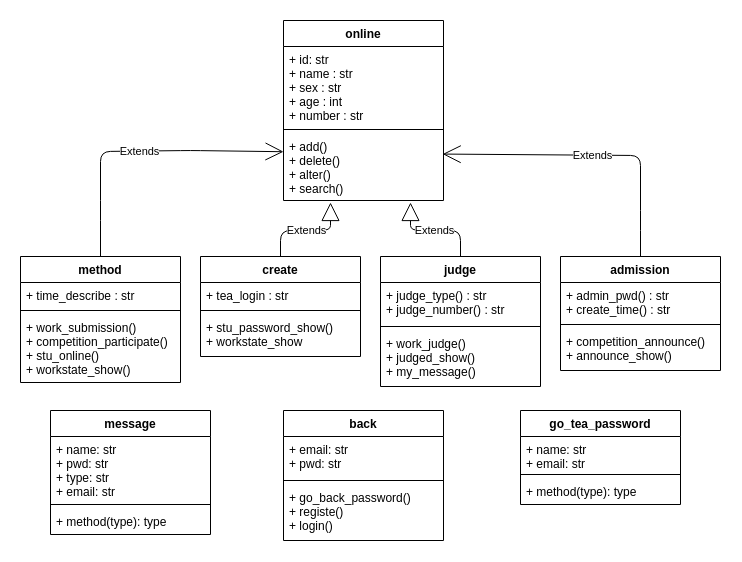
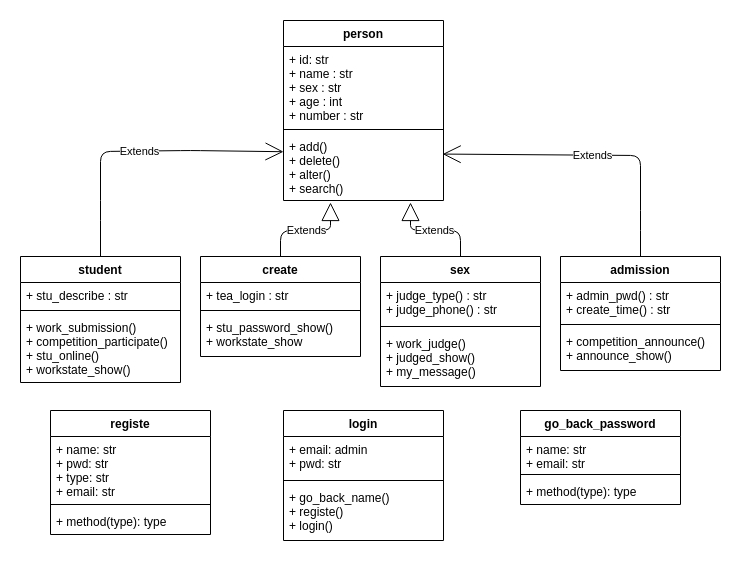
  <mxCell id="0" />
  <mxCell id="1" parent="0" />
- <mxCell id="2" value="method" parent="1" style="swimlane;fontStyle=1;align=center;verticalAlign=top;childLayout=stackLayout;horizontal=1;startSize=26;horizontalStack=0;resizeParent=1;resizeParentMax=0;resizeLast=0;collapsible=1;marginBottom=0;" vertex="1"><mxGeometry as="geometry" y="256" x="20" height="126" width="160" /></mxCell>
- <mxCell id="3" value="+ time_describe : str&#10;" parent="2" style="text;strokeColor=none;fillColor=none;align=left;verticalAlign=top;spacingLeft=4;spacingRight=4;overflow=hidden;rotatable=0;points=[[0,0.5],[1,0.5]];portConstraint=eastwest;" vertex="1"><mxGeometry as="geometry" y="26" height="24" width="160" /></mxCell>
+ <mxCell id="2" value="student" parent="1" style="swimlane;fontStyle=1;align=center;verticalAlign=top;childLayout=stackLayout;horizontal=1;startSize=26;horizontalStack=0;resizeParent=1;resizeParentMax=0;resizeLast=0;collapsible=1;marginBottom=0;" vertex="1"><mxGeometry as="geometry" y="256" x="20" height="126" width="160" /></mxCell>
+ <mxCell id="3" value="+ stu_describe : str&#10;" parent="2" style="text;strokeColor=none;fillColor=none;align=left;verticalAlign=top;spacingLeft=4;spacingRight=4;overflow=hidden;rotatable=0;points=[[0,0.5],[1,0.5]];portConstraint=eastwest;" vertex="1"><mxGeometry as="geometry" y="26" height="24" width="160" /></mxCell>
  <mxCell id="4" value="" parent="2" style="line;strokeWidth=1;fillColor=none;align=left;verticalAlign=middle;spacingTop=-1;spacingLeft=3;spacingRight=3;rotatable=0;labelPosition=right;points=[];portConstraint=eastwest;" vertex="1"><mxGeometry as="geometry" y="50" height="8" width="160" /></mxCell>
  <mxCell id="5" value="+ work_submission()&#10;+ competition_participate()&#10;+ stu_online()&#10;+ workstate_show()" parent="2" style="text;strokeColor=none;fillColor=none;align=left;verticalAlign=top;spacingLeft=4;spacingRight=4;overflow=hidden;rotatable=0;points=[[0,0.5],[1,0.5]];portConstraint=eastwest;" vertex="1"><mxGeometry as="geometry" y="58" height="68" width="160" /></mxCell>
  <mxCell id="6" value="create" parent="1" style="swimlane;fontStyle=1;align=center;verticalAlign=top;childLayout=stackLayout;horizontal=1;startSize=26;horizontalStack=0;resizeParent=1;resizeParentMax=0;resizeLast=0;collapsible=1;marginBottom=0;" vertex="1"><mxGeometry as="geometry" y="256" x="200" height="100" width="160" /></mxCell>
  <mxCell id="7" value="+ tea_login : str&#10;" parent="6" style="text;strokeColor=none;fillColor=none;align=left;verticalAlign=top;spacingLeft=4;spacingRight=4;overflow=hidden;rotatable=0;points=[[0,0.5],[1,0.5]];portConstraint=eastwest;" vertex="1"><mxGeometry as="geometry" y="26" height="24" width="160" /></mxCell>
  <mxCell id="8" value="" parent="6" style="line;strokeWidth=1;fillColor=none;align=left;verticalAlign=middle;spacingTop=-1;spacingLeft=3;spacingRight=3;rotatable=0;labelPosition=right;points=[];portConstraint=eastwest;" vertex="1"><mxGeometry as="geometry" y="50" height="8" width="160" /></mxCell>
  <mxCell id="9" value="+ stu_password_show()&#10;+ workstate_show" parent="6" style="text;strokeColor=none;fillColor=none;align=left;verticalAlign=top;spacingLeft=4;spacingRight=4;overflow=hidden;rotatable=0;points=[[0,0.5],[1,0.5]];portConstraint=eastwest;" vertex="1"><mxGeometry as="geometry" y="58" height="42" width="160" /></mxCell>
- <mxCell id="10" value="online" parent="1" style="swimlane;fontStyle=1;align=center;verticalAlign=top;childLayout=stackLayout;horizontal=1;startSize=26;horizontalStack=0;resizeParent=1;resizeParentMax=0;resizeLast=0;collapsible=1;marginBottom=0;" vertex="1"><mxGeometry as="geometry" y="20" x="283" height="180" width="160" /></mxCell>
+ <mxCell id="10" value="person" parent="1" style="swimlane;fontStyle=1;align=center;verticalAlign=top;childLayout=stackLayout;horizontal=1;startSize=26;horizontalStack=0;resizeParent=1;resizeParentMax=0;resizeLast=0;collapsible=1;marginBottom=0;" vertex="1"><mxGeometry as="geometry" y="20" x="283" height="180" width="160" /></mxCell>
  <mxCell id="11" value="+ id: str&#10;+ name : str&#10;+ sex : str&#10;+ age : int&#10;+ number : str&#10;" parent="10" style="text;strokeColor=none;fillColor=none;align=left;verticalAlign=top;spacingLeft=4;spacingRight=4;overflow=hidden;rotatable=0;points=[[0,0.5],[1,0.5]];portConstraint=eastwest;" vertex="1"><mxGeometry as="geometry" y="26" height="79" width="160" /></mxCell>
  <mxCell id="12" value="" parent="10" style="line;strokeWidth=1;fillColor=none;align=left;verticalAlign=middle;spacingTop=-1;spacingLeft=3;spacingRight=3;rotatable=0;labelPosition=right;points=[];portConstraint=eastwest;" vertex="1"><mxGeometry as="geometry" y="105" height="8" width="160" /></mxCell>
  <mxCell id="13" value="+ add()&#10;+ delete()&#10;+ alter()&#10;+ search()" parent="10" style="text;strokeColor=none;fillColor=none;align=left;verticalAlign=top;spacingLeft=4;spacingRight=4;overflow=hidden;rotatable=0;points=[[0,0.5],[1,0.5]];portConstraint=eastwest;" vertex="1"><mxGeometry as="geometry" y="113" height="67" width="160" /></mxCell>
- <mxCell id="14" value="judge" parent="1" style="swimlane;fontStyle=1;align=center;verticalAlign=top;childLayout=stackLayout;horizontal=1;startSize=26;horizontalStack=0;resizeParent=1;resizeParentMax=0;resizeLast=0;collapsible=1;marginBottom=0;" vertex="1"><mxGeometry as="geometry" y="256" x="380" height="130" width="160" /></mxCell>
- <mxCell id="15" value="+ judge_type() : str&#10;+ judge_number() : str&#10;" parent="14" style="text;strokeColor=none;fillColor=none;align=left;verticalAlign=top;spacingLeft=4;spacingRight=4;overflow=hidden;rotatable=0;points=[[0,0.5],[1,0.5]];portConstraint=eastwest;" vertex="1"><mxGeometry as="geometry" y="26" height="40" width="160" /></mxCell>
+ <mxCell id="14" value="sex" parent="1" style="swimlane;fontStyle=1;align=center;verticalAlign=top;childLayout=stackLayout;horizontal=1;startSize=26;horizontalStack=0;resizeParent=1;resizeParentMax=0;resizeLast=0;collapsible=1;marginBottom=0;" vertex="1"><mxGeometry as="geometry" y="256" x="380" height="130" width="160" /></mxCell>
+ <mxCell id="15" value="+ judge_type() : str&#10;+ judge_phone() : str&#10;" parent="14" style="text;strokeColor=none;fillColor=none;align=left;verticalAlign=top;spacingLeft=4;spacingRight=4;overflow=hidden;rotatable=0;points=[[0,0.5],[1,0.5]];portConstraint=eastwest;" vertex="1"><mxGeometry as="geometry" y="26" height="40" width="160" /></mxCell>
  <mxCell id="16" value="" parent="14" style="line;strokeWidth=1;fillColor=none;align=left;verticalAlign=middle;spacingTop=-1;spacingLeft=3;spacingRight=3;rotatable=0;labelPosition=right;points=[];portConstraint=eastwest;" vertex="1"><mxGeometry as="geometry" y="66" height="8" width="160" /></mxCell>
  <mxCell id="17" value="+ work_judge()&#10;+ judged_show()&#10;+ my_message()" parent="14" style="text;strokeColor=none;fillColor=none;align=left;verticalAlign=top;spacingLeft=4;spacingRight=4;overflow=hidden;rotatable=0;points=[[0,0.5],[1,0.5]];portConstraint=eastwest;" vertex="1"><mxGeometry as="geometry" y="74" height="56" width="160" /></mxCell>
  <mxCell id="18" value="admission" parent="1" style="swimlane;fontStyle=1;align=center;verticalAlign=top;childLayout=stackLayout;horizontal=1;startSize=26;horizontalStack=0;resizeParent=1;resizeParentMax=0;resizeLast=0;collapsible=1;marginBottom=0;" vertex="1"><mxGeometry as="geometry" y="256" x="560" height="114" width="160" /></mxCell>
  <mxCell id="19" value="+ admin_pwd() : str&#10;+ create_time() : str&#10;&#10;" parent="18" style="text;strokeColor=none;fillColor=none;align=left;verticalAlign=top;spacingLeft=4;spacingRight=4;overflow=hidden;rotatable=0;points=[[0,0.5],[1,0.5]];portConstraint=eastwest;" vertex="1"><mxGeometry as="geometry" y="26" height="38" width="160" /></mxCell>
  <mxCell id="20" value="" parent="18" style="line;strokeWidth=1;fillColor=none;align=left;verticalAlign=middle;spacingTop=-1;spacingLeft=3;spacingRight=3;rotatable=0;labelPosition=right;points=[];portConstraint=eastwest;" vertex="1"><mxGeometry as="geometry" y="64" height="8" width="160" /></mxCell>
  <mxCell id="21" value="+ competition_announce()&#10;+ announce_show()" parent="18" style="text;strokeColor=none;fillColor=none;align=left;verticalAlign=top;spacingLeft=4;spacingRight=4;overflow=hidden;rotatable=0;points=[[0,0.5],[1,0.5]];portConstraint=eastwest;" vertex="1"><mxGeometry as="geometry" y="72" height="42" width="160" /></mxCell>
  <mxCell id="22" value="Extends" parent="1" style="endArrow=open;endSize=16;endFill=0;html=1;entryX=0;entryY=0.272;entryDx=0;entryDy=0;entryPerimeter=0;exitX=0.5;exitY=0;exitDx=0;exitDy=0;" source="2" edge="1" target="13"><mxGeometry as="geometry" width="160" relative="1"><mxPoint as="sourcePoint" y="250" x="100" /><mxPoint as="targetPoint" y="210" x="321" /><Array as="points"><mxPoint y="210" x="100" /><mxPoint y="151" x="100" /><mxPoint y="150" x="190" /></Array></mxGeometry></mxCell>
  <mxCell id="23" value="Extends" parent="1" style="endArrow=block;endSize=16;endFill=0;html=1;exitX=0.5;exitY=0;exitDx=0;exitDy=0;" source="6" edge="1"><mxGeometry as="geometry" width="160" relative="1"><mxPoint as="sourcePoint" y="240" x="250" /><mxPoint as="targetPoint" y="202" x="330" /><Array as="points"><mxPoint y="230" x="280" /><mxPoint y="230" x="330" /></Array></mxGeometry></mxCell>
  <mxCell id="24" value="Extends" parent="1" style="endArrow=block;endSize=16;endFill=0;html=1;exitX=0.5;exitY=0;exitDx=0;exitDy=0;" edge="1"><mxGeometry as="geometry" width="160" relative="1"><mxPoint as="sourcePoint" y="256" x="460" /><mxPoint as="targetPoint" y="202" x="410" /><Array as="points"><mxPoint y="230" x="460" /><mxPoint y="230" x="410" /></Array></mxGeometry></mxCell>
  <mxCell id="25" value="Extends" parent="1" style="endArrow=open;endSize=16;endFill=0;html=1;exitX=0.5;exitY=0;exitDx=0;exitDy=0;entryX=0.995;entryY=0.307;entryDx=0;entryDy=0;entryPerimeter=0;" source="18" edge="1" target="13"><mxGeometry as="geometry" width="160" relative="1"><mxPoint as="sourcePoint" y="250" x="640" /><mxPoint as="targetPoint" y="155" x="450" /><Array as="points"><mxPoint y="220" x="640" /><mxPoint y="155" x="640" /></Array></mxGeometry></mxCell>
- <mxCell id="26" value="back" parent="1" style="swimlane;fontStyle=1;align=center;verticalAlign=top;childLayout=stackLayout;horizontal=1;startSize=26;horizontalStack=0;resizeParent=1;resizeParentMax=0;resizeLast=0;collapsible=1;marginBottom=0;" vertex="1"><mxGeometry as="geometry" y="410" x="283" height="130" width="160" /></mxCell>
- <mxCell id="27" value="+ email: str&#10;+ pwd: str" parent="26" style="text;strokeColor=none;fillColor=none;align=left;verticalAlign=top;spacingLeft=4;spacingRight=4;overflow=hidden;rotatable=0;points=[[0,0.5],[1,0.5]];portConstraint=eastwest;" vertex="1"><mxGeometry as="geometry" y="26" height="40" width="160" /></mxCell>
+ <mxCell id="26" value="login" parent="1" style="swimlane;fontStyle=1;align=center;verticalAlign=top;childLayout=stackLayout;horizontal=1;startSize=26;horizontalStack=0;resizeParent=1;resizeParentMax=0;resizeLast=0;collapsible=1;marginBottom=0;" vertex="1"><mxGeometry as="geometry" y="410" x="283" height="130" width="160" /></mxCell>
+ <mxCell id="27" value="+ email: admin&#10;+ pwd: str" parent="26" style="text;strokeColor=none;fillColor=none;align=left;verticalAlign=top;spacingLeft=4;spacingRight=4;overflow=hidden;rotatable=0;points=[[0,0.5],[1,0.5]];portConstraint=eastwest;" vertex="1"><mxGeometry as="geometry" y="26" height="40" width="160" /></mxCell>
  <mxCell id="28" value="" parent="26" style="line;strokeWidth=1;fillColor=none;align=left;verticalAlign=middle;spacingTop=-1;spacingLeft=3;spacingRight=3;rotatable=0;labelPosition=right;points=[];portConstraint=eastwest;" vertex="1"><mxGeometry as="geometry" y="66" height="8" width="160" /></mxCell>
- <mxCell id="29" value="+ go_back_password()&#10;+ registe()&#10;+ login()" parent="26" style="text;strokeColor=none;fillColor=none;align=left;verticalAlign=top;spacingLeft=4;spacingRight=4;overflow=hidden;rotatable=0;points=[[0,0.5],[1,0.5]];portConstraint=eastwest;" vertex="1"><mxGeometry as="geometry" y="74" height="56" width="160" /></mxCell>
- <mxCell id="30" value="message" parent="1" style="swimlane;fontStyle=1;align=center;verticalAlign=top;childLayout=stackLayout;horizontal=1;startSize=26;horizontalStack=0;resizeParent=1;resizeParentMax=0;resizeLast=0;collapsible=1;marginBottom=0;" vertex="1"><mxGeometry as="geometry" y="410" x="50" height="124" width="160" /></mxCell>
+ <mxCell id="29" value="+ go_back_name()&#10;+ registe()&#10;+ login()" parent="26" style="text;strokeColor=none;fillColor=none;align=left;verticalAlign=top;spacingLeft=4;spacingRight=4;overflow=hidden;rotatable=0;points=[[0,0.5],[1,0.5]];portConstraint=eastwest;" vertex="1"><mxGeometry as="geometry" y="74" height="56" width="160" /></mxCell>
+ <mxCell id="30" value="registe" parent="1" style="swimlane;fontStyle=1;align=center;verticalAlign=top;childLayout=stackLayout;horizontal=1;startSize=26;horizontalStack=0;resizeParent=1;resizeParentMax=0;resizeLast=0;collapsible=1;marginBottom=0;" vertex="1"><mxGeometry as="geometry" y="410" x="50" height="124" width="160" /></mxCell>
  <mxCell id="31" value="+ name: str&#10;+ pwd: str&#10;+ type: str&#10;+ email: str" parent="30" style="text;strokeColor=none;fillColor=none;align=left;verticalAlign=top;spacingLeft=4;spacingRight=4;overflow=hidden;rotatable=0;points=[[0,0.5],[1,0.5]];portConstraint=eastwest;" vertex="1"><mxGeometry as="geometry" y="26" height="64" width="160" /></mxCell>
  <mxCell id="32" value="" parent="30" style="line;strokeWidth=1;fillColor=none;align=left;verticalAlign=middle;spacingTop=-1;spacingLeft=3;spacingRight=3;rotatable=0;labelPosition=right;points=[];portConstraint=eastwest;" vertex="1"><mxGeometry as="geometry" y="90" height="8" width="160" /></mxCell>
  <mxCell id="33" value="+ method(type): type" parent="30" style="text;strokeColor=none;fillColor=none;align=left;verticalAlign=top;spacingLeft=4;spacingRight=4;overflow=hidden;rotatable=0;points=[[0,0.5],[1,0.5]];portConstraint=eastwest;" vertex="1"><mxGeometry as="geometry" y="98" height="26" width="160" /></mxCell>
- <mxCell id="34" value="go_tea_password" parent="1" style="swimlane;fontStyle=1;align=center;verticalAlign=top;childLayout=stackLayout;horizontal=1;startSize=26;horizontalStack=0;resizeParent=1;resizeParentMax=0;resizeLast=0;collapsible=1;marginBottom=0;" vertex="1"><mxGeometry as="geometry" y="410" x="520" height="94" width="160" /></mxCell>
+ <mxCell id="34" value="go_back_password" parent="1" style="swimlane;fontStyle=1;align=center;verticalAlign=top;childLayout=stackLayout;horizontal=1;startSize=26;horizontalStack=0;resizeParent=1;resizeParentMax=0;resizeLast=0;collapsible=1;marginBottom=0;" vertex="1"><mxGeometry as="geometry" y="410" x="520" height="94" width="160" /></mxCell>
  <mxCell id="35" value="+ name: str&#10;+ email: str" parent="34" style="text;strokeColor=none;fillColor=none;align=left;verticalAlign=top;spacingLeft=4;spacingRight=4;overflow=hidden;rotatable=0;points=[[0,0.5],[1,0.5]];portConstraint=eastwest;" vertex="1"><mxGeometry as="geometry" y="26" height="34" width="160" /></mxCell>
  <mxCell id="36" value="" parent="34" style="line;strokeWidth=1;fillColor=none;align=left;verticalAlign=middle;spacingTop=-1;spacingLeft=3;spacingRight=3;rotatable=0;labelPosition=right;points=[];portConstraint=eastwest;" vertex="1"><mxGeometry as="geometry" y="60" height="8" width="160" /></mxCell>
  <mxCell id="37" value="+ method(type): type" parent="34" style="text;strokeColor=none;fillColor=none;align=left;verticalAlign=top;spacingLeft=4;spacingRight=4;overflow=hidden;rotatable=0;points=[[0,0.5],[1,0.5]];portConstraint=eastwest;" vertex="1"><mxGeometry as="geometry" y="68" height="26" width="160" /></mxCell>
